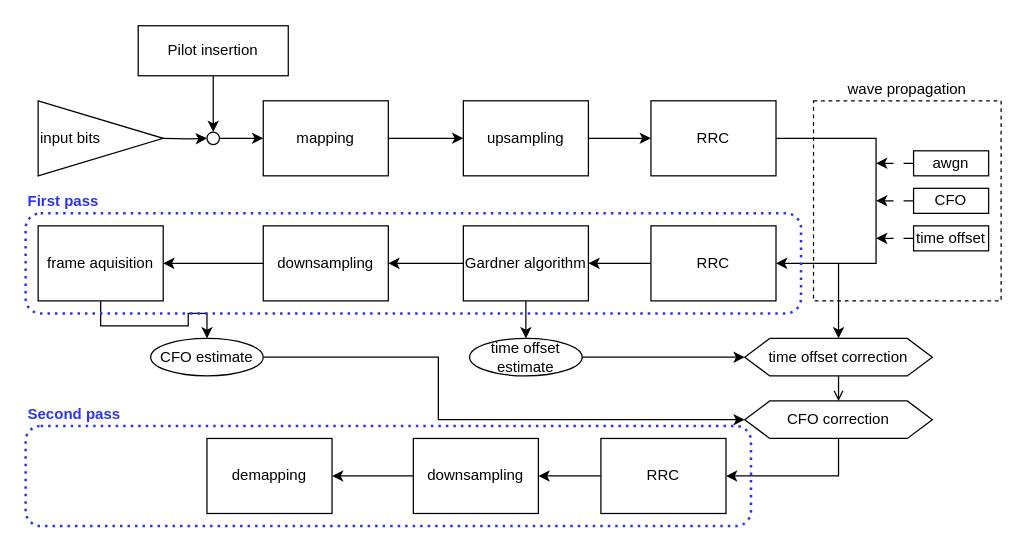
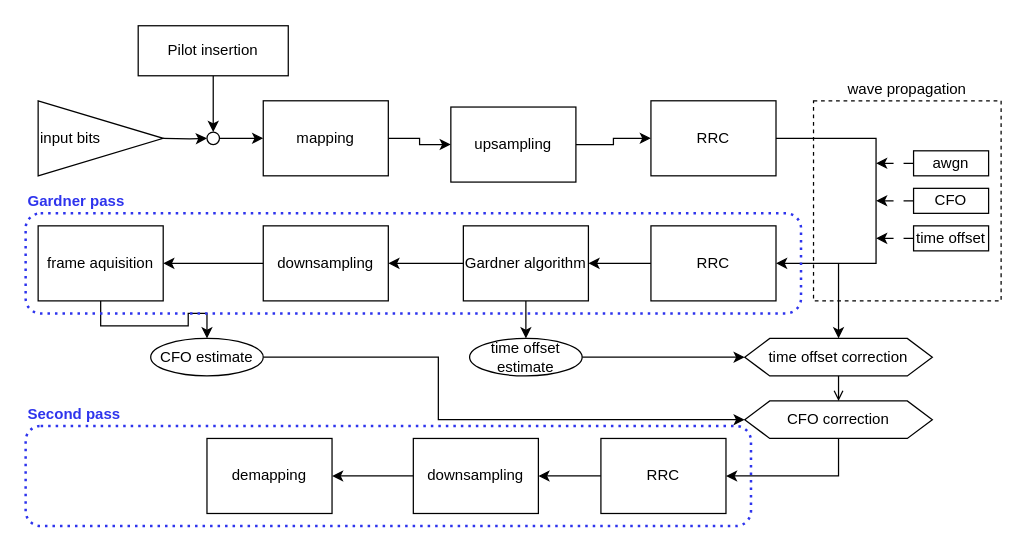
  <mxCell id="0" />
  <mxCell id="1" parent="0" />
  <mxCell id="2" value="" style="edgeStyle=orthogonalEdgeStyle;rounded=0;orthogonalLoop=1;jettySize=auto;html=1;" edge="1" parent="1" target="8"><mxGeometry relative="1" as="geometry"><mxPoint x="130" y="110" as="sourcePoint" /></mxGeometry></mxCell>
  <mxCell id="3" value="" style="edgeStyle=orthogonalEdgeStyle;rounded=0;orthogonalLoop=1;jettySize=auto;html=1;" edge="1" parent="1" source="4" target="10"><mxGeometry relative="1" as="geometry" /></mxCell>
  <mxCell id="4" value="mapping" style="rounded=0;whiteSpace=wrap;html=1;" vertex="1" parent="1"><mxGeometry x="210" y="80" width="100" height="60" as="geometry" /></mxCell>
  <mxCell id="5" value="" style="edgeStyle=orthogonalEdgeStyle;rounded=0;orthogonalLoop=1;jettySize=auto;html=1;" edge="1" parent="1" source="6" target="8"><mxGeometry relative="1" as="geometry" /></mxCell>
  <mxCell id="6" value="Pilot insertion" style="rounded=0;whiteSpace=wrap;html=1;" vertex="1" parent="1"><mxGeometry x="110" y="20" width="120" height="40" as="geometry" /></mxCell>
  <mxCell id="7" value="" style="edgeStyle=orthogonalEdgeStyle;rounded=0;orthogonalLoop=1;jettySize=auto;html=1;" edge="1" parent="1" source="8" target="4"><mxGeometry relative="1" as="geometry" /></mxCell>
  <mxCell id="8" value="" style="ellipse;whiteSpace=wrap;html=1;aspect=fixed;" vertex="1" parent="1"><mxGeometry x="165" y="105" width="10" height="10" as="geometry" /></mxCell>
  <mxCell id="9" value="" style="edgeStyle=orthogonalEdgeStyle;rounded=0;orthogonalLoop=1;jettySize=auto;html=1;" edge="1" parent="1" source="10" target="12"><mxGeometry relative="1" as="geometry" /></mxCell>
- <mxCell id="10" value="upsampling" style="rounded=0;whiteSpace=wrap;html=1;" vertex="1" parent="1"><mxGeometry x="370" y="80" width="100" height="60" as="geometry" /></mxCell>
+ <mxCell id="10" value="upsampling" style="rounded=0;whiteSpace=wrap;html=1;" vertex="1" parent="1"><mxGeometry x="360" y="85" width="100" height="60" as="geometry" /></mxCell>
  <mxCell id="11" style="edgeStyle=orthogonalEdgeStyle;rounded=0;orthogonalLoop=1;jettySize=auto;html=1;entryX=1;entryY=0.5;entryDx=0;entryDy=0;" edge="1" parent="1" source="12" target="21"><mxGeometry relative="1" as="geometry"><mxPoint x="630" y="210" as="targetPoint" /><Array as="points"><mxPoint x="700" y="110" /><mxPoint x="700" y="210" /></Array></mxGeometry></mxCell>
  <mxCell id="12" value="RRC" style="rounded=0;whiteSpace=wrap;html=1;" vertex="1" parent="1"><mxGeometry x="520" y="80" width="100" height="60" as="geometry" /></mxCell>
  <mxCell id="13" value="wave propagation" style="rounded=0;whiteSpace=wrap;html=1;dashed=1;fillColor=none;labelPosition=center;verticalLabelPosition=top;align=center;verticalAlign=bottom;" vertex="1" parent="1"><mxGeometry x="650" y="80" width="150" height="160" as="geometry" /></mxCell>
  <mxCell id="14" style="edgeStyle=orthogonalEdgeStyle;rounded=0;orthogonalLoop=1;jettySize=auto;html=1;exitX=0;exitY=0.5;exitDx=0;exitDy=0;dashed=1;dashPattern=8 8;" edge="1" parent="1" source="15"><mxGeometry relative="1" as="geometry"><mxPoint x="700" y="130" as="targetPoint" /></mxGeometry></mxCell>
  <mxCell id="15" value="awgn" style="rounded=0;whiteSpace=wrap;html=1;" vertex="1" parent="1"><mxGeometry x="730" y="120" width="60" height="20" as="geometry" /></mxCell>
  <mxCell id="16" style="edgeStyle=orthogonalEdgeStyle;rounded=0;orthogonalLoop=1;jettySize=auto;html=1;dashed=1;dashPattern=8 8;" edge="1" parent="1" source="17"><mxGeometry relative="1" as="geometry"><mxPoint x="700" y="160" as="targetPoint" /></mxGeometry></mxCell>
  <mxCell id="17" value="CFO" style="rounded=0;whiteSpace=wrap;html=1;" vertex="1" parent="1"><mxGeometry x="730" y="150" width="60" height="20" as="geometry" /></mxCell>
  <mxCell id="18" style="edgeStyle=orthogonalEdgeStyle;rounded=0;orthogonalLoop=1;jettySize=auto;html=1;dashed=1;dashPattern=8 8;" edge="1" parent="1" source="19"><mxGeometry relative="1" as="geometry"><mxPoint x="700" y="190" as="targetPoint" /></mxGeometry></mxCell>
  <mxCell id="19" value="time offset" style="rounded=0;whiteSpace=wrap;html=1;" vertex="1" parent="1"><mxGeometry x="730" y="180" width="60" height="20" as="geometry" /></mxCell>
  <mxCell id="20" value="" style="edgeStyle=orthogonalEdgeStyle;rounded=0;orthogonalLoop=1;jettySize=auto;html=1;" edge="1" parent="1" source="21" target="24"><mxGeometry relative="1" as="geometry" /></mxCell>
  <mxCell id="21" value="RRC" style="rounded=0;whiteSpace=wrap;html=1;" vertex="1" parent="1"><mxGeometry x="520" y="180" width="100" height="60" as="geometry" /></mxCell>
  <mxCell id="22" value="" style="edgeStyle=orthogonalEdgeStyle;rounded=0;orthogonalLoop=1;jettySize=auto;html=1;" edge="1" parent="1" source="24" target="26"><mxGeometry relative="1" as="geometry" /></mxCell>
  <mxCell id="23" style="edgeStyle=orthogonalEdgeStyle;rounded=0;orthogonalLoop=1;jettySize=auto;html=1;exitX=0.5;exitY=1;exitDx=0;exitDy=0;entryX=0.5;entryY=0;entryDx=0;entryDy=0;" edge="1" parent="1" source="24" target="33"><mxGeometry relative="1" as="geometry" /></mxCell>
  <mxCell id="24" value="Gardner algorithm" style="rounded=0;whiteSpace=wrap;html=1;" vertex="1" parent="1"><mxGeometry x="370" y="180" width="100" height="60" as="geometry" /></mxCell>
  <mxCell id="25" value="" style="edgeStyle=orthogonalEdgeStyle;rounded=0;orthogonalLoop=1;jettySize=auto;html=1;" edge="1" parent="1" source="26" target="28"><mxGeometry relative="1" as="geometry" /></mxCell>
  <mxCell id="26" value="downsampling" style="rounded=0;whiteSpace=wrap;html=1;" vertex="1" parent="1"><mxGeometry x="210" y="180" width="100" height="60" as="geometry" /></mxCell>
  <mxCell id="27" style="edgeStyle=orthogonalEdgeStyle;rounded=0;orthogonalLoop=1;jettySize=auto;html=1;exitX=0.5;exitY=1;exitDx=0;exitDy=0;entryX=0.5;entryY=0;entryDx=0;entryDy=0;" edge="1" parent="1" source="28" target="31"><mxGeometry relative="1" as="geometry" /></mxCell>
  <mxCell id="28" value="frame aquisition" style="rounded=0;whiteSpace=wrap;html=1;" vertex="1" parent="1"><mxGeometry x="30" y="180" width="100" height="60" as="geometry" /></mxCell>
  <mxCell id="29" value="demapping" style="rounded=0;whiteSpace=wrap;html=1;" vertex="1" parent="1"><mxGeometry x="165" y="350" width="100" height="60" as="geometry" /></mxCell>
  <mxCell id="30" style="edgeStyle=orthogonalEdgeStyle;rounded=0;orthogonalLoop=1;jettySize=auto;html=1;entryX=0;entryY=0.5;entryDx=0;entryDy=0;fontColor=#FF9933;" edge="1" parent="1" source="31" target="38"><mxGeometry relative="1" as="geometry"><Array as="points"><mxPoint x="350" y="285" /><mxPoint x="350" y="335" /></Array></mxGeometry></mxCell>
  <mxCell id="31" value="CFO estimate" style="ellipse;whiteSpace=wrap;html=1;" vertex="1" parent="1"><mxGeometry x="120" y="270" width="90" height="30" as="geometry" /></mxCell>
  <mxCell id="32" style="edgeStyle=orthogonalEdgeStyle;rounded=0;orthogonalLoop=1;jettySize=auto;html=1;entryX=0;entryY=0.5;entryDx=0;entryDy=0;" edge="1" parent="1" source="33" target="36"><mxGeometry relative="1" as="geometry"><Array as="points"><mxPoint x="420" y="285" /></Array></mxGeometry></mxCell>
  <mxCell id="33" value="time offset estimate" style="ellipse;whiteSpace=wrap;html=1;" vertex="1" parent="1"><mxGeometry x="375" y="270" width="90" height="30" as="geometry" /></mxCell>
  <mxCell id="34" value="" style="endArrow=classic;html=1;rounded=0;" edge="1" parent="1"><mxGeometry width="50" height="50" relative="1" as="geometry"><mxPoint x="670" y="210" as="sourcePoint" /><mxPoint x="670" y="270" as="targetPoint" /></mxGeometry></mxCell>
  <mxCell id="35" style="edgeStyle=orthogonalEdgeStyle;rounded=0;orthogonalLoop=1;jettySize=auto;html=1;exitX=0.5;exitY=1;exitDx=0;exitDy=0;entryX=0.5;entryY=0;entryDx=0;entryDy=0;endArrow=open;" edge="1" parent="1" source="36" target="38"><mxGeometry relative="1" as="geometry" /></mxCell>
  <mxCell id="36" value="time offset correction" style="shape=hexagon;perimeter=hexagonPerimeter2;whiteSpace=wrap;html=1;fixedSize=1;" vertex="1" parent="1"><mxGeometry x="595" y="270" width="150" height="30" as="geometry" /></mxCell>
  <mxCell id="37" style="edgeStyle=orthogonalEdgeStyle;rounded=0;orthogonalLoop=1;jettySize=auto;html=1;entryX=1;entryY=0.5;entryDx=0;entryDy=0;" edge="1" parent="1" source="38" target="40"><mxGeometry relative="1" as="geometry"><Array as="points"><mxPoint x="670" y="380" /></Array></mxGeometry></mxCell>
  <mxCell id="38" value="CFO correction" style="shape=hexagon;perimeter=hexagonPerimeter2;whiteSpace=wrap;html=1;fixedSize=1;" vertex="1" parent="1"><mxGeometry x="595" y="320" width="150" height="30" as="geometry" /></mxCell>
  <mxCell id="39" value="" style="edgeStyle=orthogonalEdgeStyle;rounded=0;orthogonalLoop=1;jettySize=auto;html=1;" edge="1" parent="1" source="40" target="42"><mxGeometry relative="1" as="geometry" /></mxCell>
  <mxCell id="40" value="RRC" style="rounded=0;whiteSpace=wrap;html=1;" vertex="1" parent="1"><mxGeometry x="480" y="350" width="100" height="60" as="geometry" /></mxCell>
  <mxCell id="41" value="" style="edgeStyle=orthogonalEdgeStyle;rounded=0;orthogonalLoop=1;jettySize=auto;html=1;" edge="1" parent="1" source="42" target="29"><mxGeometry relative="1" as="geometry" /></mxCell>
  <mxCell id="42" value="downsampling" style="rounded=0;whiteSpace=wrap;html=1;" vertex="1" parent="1"><mxGeometry x="330" y="350" width="100" height="60" as="geometry" /></mxCell>
  <mxCell id="43" value="input bits" style="triangle;whiteSpace=wrap;html=1;align=left;" vertex="1" parent="1"><mxGeometry x="30" y="80" width="100" height="60" as="geometry" /></mxCell>
- <mxCell id="44" value="First pass" style="rounded=1;whiteSpace=wrap;html=1;labelBackgroundColor=none;fillColor=none;dashed=1;dashPattern=1 2;strokeColor=light-dark(#2E34ED,#996500);fillStyle=auto;gradientColor=none;gradientDirection=radial;glass=0;shadow=0;strokeWidth=2;labelPosition=center;verticalLabelPosition=top;align=left;verticalAlign=bottom;fontColor=light-dark(#2e34ed, #ededed);fontStyle=1" vertex="1" parent="1"><mxGeometry x="20" y="170" width="620" height="80" as="geometry" /></mxCell>
+ <mxCell id="44" value="Gardner pass" style="rounded=1;whiteSpace=wrap;html=1;labelBackgroundColor=none;fillColor=none;dashed=1;dashPattern=1 2;strokeColor=light-dark(#2E34ED,#996500);fillStyle=auto;gradientColor=none;gradientDirection=radial;glass=0;shadow=0;strokeWidth=2;labelPosition=center;verticalLabelPosition=top;align=left;verticalAlign=bottom;fontColor=light-dark(#2e34ed, #ededed);fontStyle=1" vertex="1" parent="1"><mxGeometry x="20" y="170" width="620" height="80" as="geometry" /></mxCell>
  <mxCell id="45" value="Second pass" style="rounded=1;whiteSpace=wrap;html=1;labelBackgroundColor=none;fillColor=none;dashed=1;dashPattern=1 2;strokeColor=light-dark(#2E34ED,#996500);fillStyle=auto;gradientColor=none;gradientDirection=radial;glass=0;shadow=0;strokeWidth=2;labelPosition=center;verticalLabelPosition=top;align=left;verticalAlign=bottom;fontColor=light-dark(#2e34ed, #ededed);fontStyle=1" vertex="1" parent="1"><mxGeometry x="20" y="340" width="580" height="80" as="geometry" /></mxCell>
